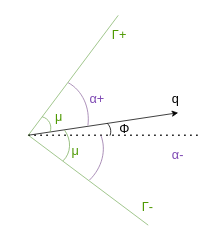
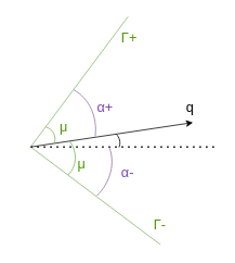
  <mxCell id="0" />
  <mxCell id="1" parent="0" />
  <mxCell id="2" value="" style="endArrow=none;dashed=1;html=1;dashPattern=1 3;strokeWidth=2;rounded=0;" edge="1" parent="1"><mxGeometry width="50" height="50" relative="1" as="geometry"><mxPoint x="37" y="180" as="sourcePoint" /><mxPoint x="267" y="180" as="targetPoint" /></mxGeometry></mxCell>
  <mxCell id="3" value="" style="endArrow=none;html=1;rounded=0;fillColor=#d5e8d4;strokeColor=#82b366;" edge="1" parent="1"><mxGeometry width="50" height="50" relative="1" as="geometry"><mxPoint x="37" y="180" as="sourcePoint" /><mxPoint x="157" y="20" as="targetPoint" /></mxGeometry></mxCell>
  <mxCell id="4" value="" style="endArrow=none;html=1;rounded=0;fillColor=#d5e8d4;strokeColor=#82b366;" edge="1" parent="1"><mxGeometry width="50" height="50" relative="1" as="geometry"><mxPoint x="37" y="180" as="sourcePoint" /><mxPoint x="197" y="300" as="targetPoint" /></mxGeometry></mxCell>
  <mxCell id="5" value="" style="endArrow=classic;html=1;rounded=0;" edge="1" parent="1"><mxGeometry width="50" height="50" relative="1" as="geometry"><mxPoint x="37" y="180" as="sourcePoint" /><mxPoint x="237" y="150" as="targetPoint" /></mxGeometry></mxCell>
  <mxCell id="6" value="" style="verticalLabelPosition=bottom;verticalAlign=top;html=1;shape=mxgraph.basic.arc;startAngle=0.995;endAngle=0.184;rotation=45;" vertex="1" parent="1"><mxGeometry x="117" y="160" width="30" height="30" as="geometry" /></mxCell>
- <mxCell id="7" value="Φ" style="text;whiteSpace=wrap;strokeWidth=1;fontSize=17;" vertex="1" parent="1"><mxGeometry x="157" y="155" width="40" height="40" as="geometry" /></mxCell>
  <mxCell id="8" value="" style="verticalLabelPosition=bottom;verticalAlign=top;html=1;shape=mxgraph.basic.arc;startAngle=0.913;endAngle=0.184;rotation=45;fillColor=#d5e8d4;strokeColor=#82b366;" vertex="1" parent="1"><mxGeometry x="37" y="155" width="30" height="30" as="geometry" /></mxCell>
  <mxCell id="9" value="μ" style="text;whiteSpace=wrap;fontSize=17;fontColor=#4D9900;" vertex="1" parent="1"><mxGeometry x="70.5" y="140" width="40" height="40" as="geometry" /></mxCell>
  <mxCell id="10" value="" style="verticalLabelPosition=bottom;verticalAlign=top;html=1;shape=mxgraph.basic.arc;startAngle=0.027;endAngle=0.253;rotation=45;fillColor=#d5e8d4;strokeColor=#82b366;" vertex="1" parent="1"><mxGeometry x="27" y="160" width="66.46" height="60.61" as="geometry" /></mxCell>
  <mxCell id="11" value="μ" style="text;whiteSpace=wrap;fontSize=17;fontColor=#4D9900;" vertex="1" parent="1"><mxGeometry x="93.46" y="185" width="40" height="40" as="geometry" /></mxCell>
- <mxCell id="12" value="α-" style="text;whiteSpace=wrap;fontColor=#7D47B3;fontSize=17;" vertex="1" parent="1"><mxGeometry x="227" y="190" width="40" height="40" as="geometry" /></mxCell>
+ <mxCell id="12" value="α-" style="text;whiteSpace=wrap;fontColor=#7D47B3;fontSize=17;" vertex="1" parent="1"><mxGeometry x="147" y="195" width="40" height="40" as="geometry" /></mxCell>
  <mxCell id="13" value="" style="verticalLabelPosition=bottom;verticalAlign=top;html=1;shape=mxgraph.basic.arc;startAngle=0.057;endAngle=0.253;rotation=45;fillColor=#e1d5e7;strokeColor=#9673a6;" vertex="1" parent="1"><mxGeometry x="37" y="149.69" width="96.46" height="110.61" as="geometry" /></mxCell>
  <mxCell id="14" value="" style="verticalLabelPosition=bottom;verticalAlign=top;html=1;shape=mxgraph.basic.arc;startAngle=0.057;endAngle=0.258;rotation=5;fillColor=#e1d5e7;strokeColor=#9673a6;" vertex="1" parent="1"><mxGeometry x="20.54" y="104.69" width="96.46" height="110.61" as="geometry" /></mxCell>
  <mxCell id="15" value="α+" style="text;whiteSpace=wrap;fontColor=#7D47B3;fontSize=17;" vertex="1" parent="1"><mxGeometry x="117" y="115" width="40" height="40" as="geometry" /></mxCell>
  <mxCell id="16" value="q" style="text;whiteSpace=wrap;strokeWidth=1;fontSize=17;" vertex="1" parent="1"><mxGeometry x="227" y="115" width="40" height="40" as="geometry" /></mxCell>
  <mxCell id="17" value="Γ+" style="text;whiteSpace=wrap;fontColor=#4D9900;fontSize=17;" vertex="1" parent="1"><mxGeometry x="147" y="30" width="40" height="40" as="geometry" /></mxCell>
  <mxCell id="18" value="Γ-" style="text;whiteSpace=wrap;fontColor=#4D9900;fontSize=17;" vertex="1" parent="1"><mxGeometry x="187" y="260.3" width="40" height="40" as="geometry" /></mxCell>
